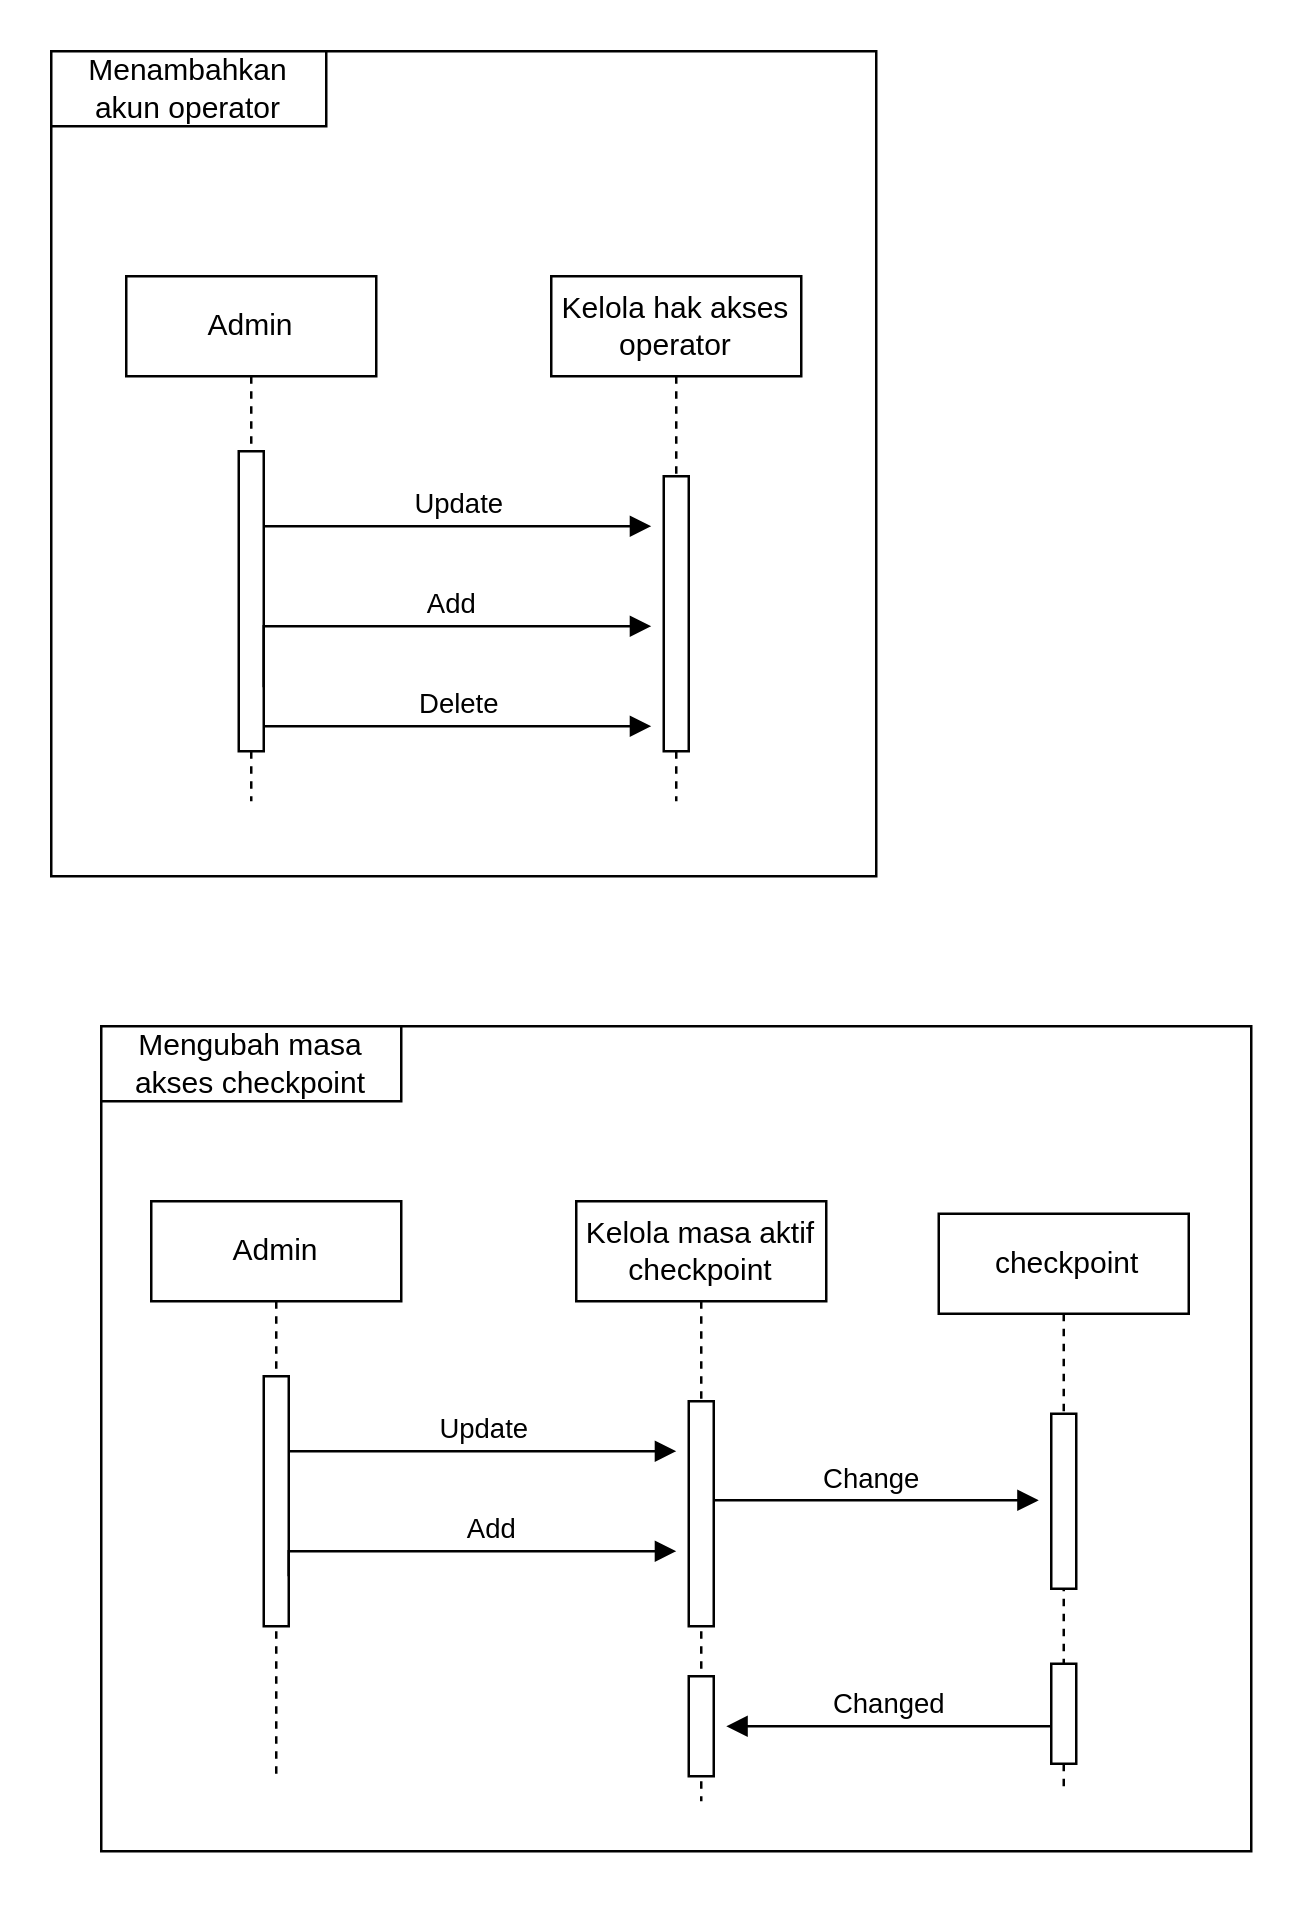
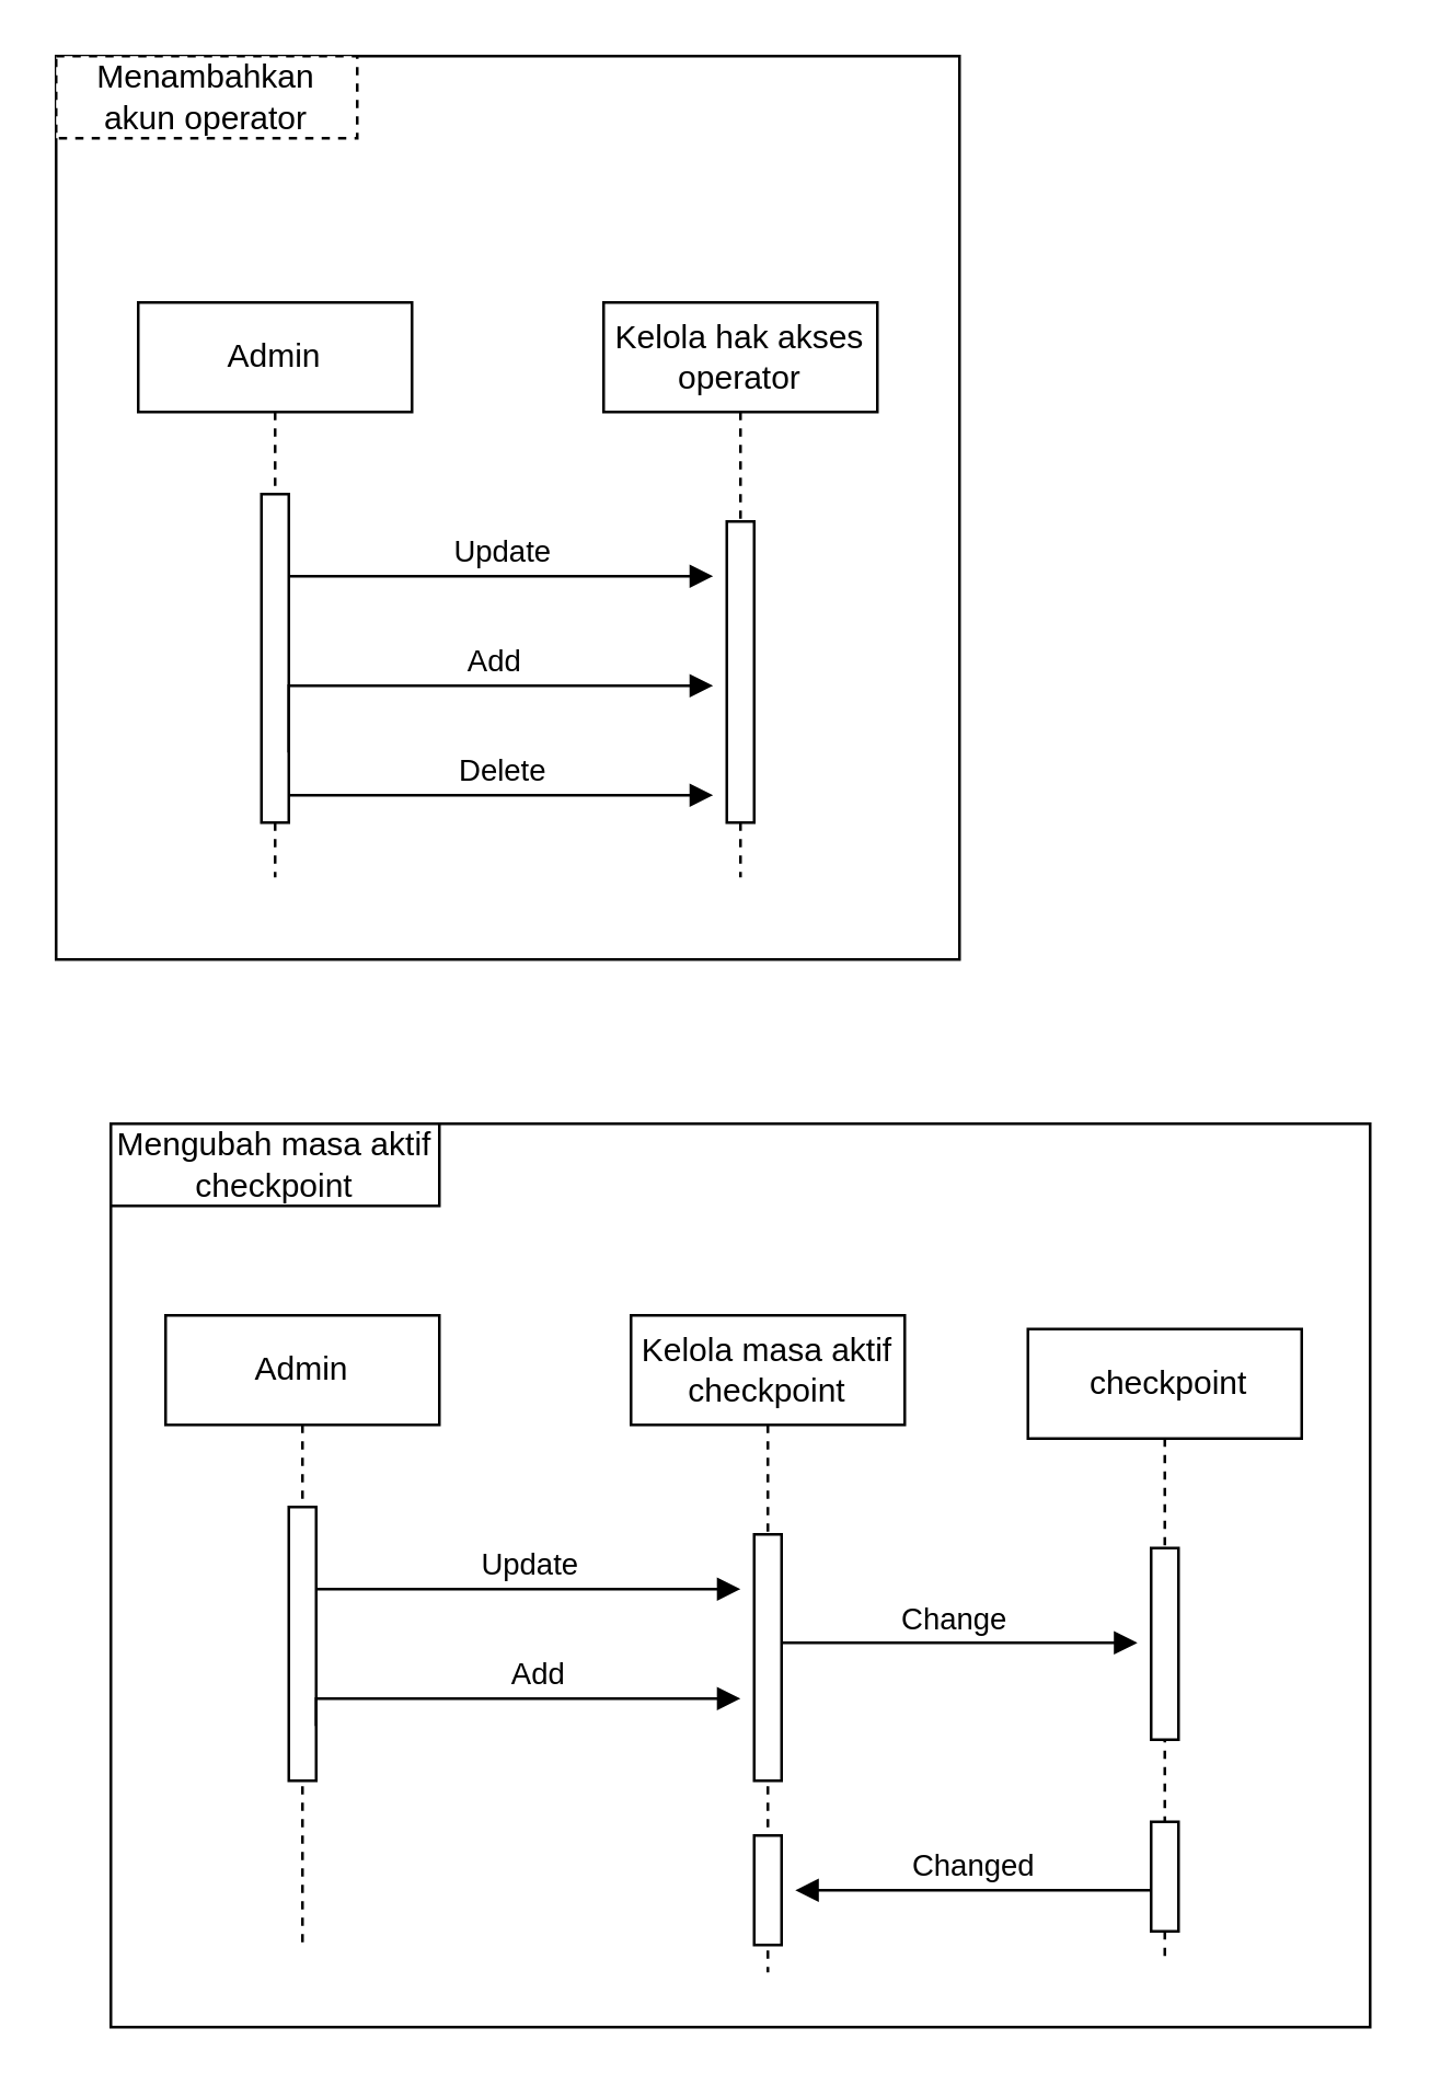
  <mxCell id="0" />
  <mxCell id="1" parent="0" />
  <mxCell id="2" value="Admin" style="shape=umlLifeline;perimeter=lifelinePerimeter;whiteSpace=wrap;html=1;container=0;dropTarget=0;collapsible=0;recursiveResize=0;outlineConnect=0;portConstraint=eastwest;newEdgeStyle={&quot;edgeStyle&quot;:&quot;elbowEdgeStyle&quot;,&quot;elbow&quot;:&quot;vertical&quot;,&quot;curved&quot;:0,&quot;rounded&quot;:0};" parent="1" vertex="1"><mxGeometry x="50" y="110" width="100" height="210" as="geometry" /></mxCell>
  <mxCell id="3" value="" style="html=1;points=[];perimeter=orthogonalPerimeter;outlineConnect=0;targetShapes=umlLifeline;portConstraint=eastwest;newEdgeStyle={&quot;edgeStyle&quot;:&quot;elbowEdgeStyle&quot;,&quot;elbow&quot;:&quot;vertical&quot;,&quot;curved&quot;:0,&quot;rounded&quot;:0};" parent="2" vertex="1"><mxGeometry x="45" y="70" width="10" height="120" as="geometry" /></mxCell>
  <mxCell id="4" value="Kelola hak akses operator" style="shape=umlLifeline;perimeter=lifelinePerimeter;whiteSpace=wrap;html=1;container=0;dropTarget=0;collapsible=0;recursiveResize=0;outlineConnect=0;portConstraint=eastwest;newEdgeStyle={&quot;edgeStyle&quot;:&quot;elbowEdgeStyle&quot;,&quot;elbow&quot;:&quot;vertical&quot;,&quot;curved&quot;:0,&quot;rounded&quot;:0};" parent="1" vertex="1"><mxGeometry x="220" y="110" width="100" height="210" as="geometry" /></mxCell>
  <mxCell id="5" value="" style="html=1;points=[];perimeter=orthogonalPerimeter;outlineConnect=0;targetShapes=umlLifeline;portConstraint=eastwest;newEdgeStyle={&quot;edgeStyle&quot;:&quot;elbowEdgeStyle&quot;,&quot;elbow&quot;:&quot;vertical&quot;,&quot;curved&quot;:0,&quot;rounded&quot;:0};" parent="4" vertex="1"><mxGeometry x="45" y="80" width="10" height="110" as="geometry" /></mxCell>
  <mxCell id="6" value="Update" style="html=1;verticalAlign=bottom;endArrow=block;edgeStyle=elbowEdgeStyle;elbow=vertical;curved=0;rounded=0;" parent="1" source="3" edge="1"><mxGeometry relative="1" as="geometry"><mxPoint x="-35" y="220" as="sourcePoint" /><Array as="points"><mxPoint x="130" y="210" /></Array><mxPoint x="260" y="210" as="targetPoint" /></mxGeometry></mxCell>
  <mxCell id="7" value="Add" style="html=1;verticalAlign=bottom;endArrow=block;edgeStyle=elbowEdgeStyle;elbow=vertical;curved=0;rounded=0;" parent="1" edge="1"><mxGeometry x="0.108" relative="1" as="geometry"><mxPoint x="105" y="274.44" as="sourcePoint" /><Array as="points"><mxPoint x="190" y="250" /></Array><mxPoint x="260" y="250" as="targetPoint" /><mxPoint as="offset" /></mxGeometry></mxCell>
  <mxCell id="8" value="Delete" style="html=1;verticalAlign=bottom;endArrow=block;edgeStyle=elbowEdgeStyle;elbow=vertical;curved=0;rounded=0;" edge="1" parent="1" source="3"><mxGeometry relative="1" as="geometry"><mxPoint x="110" y="290" as="sourcePoint" /><Array as="points" /><mxPoint x="260" y="290" as="targetPoint" /></mxGeometry></mxCell>
  <mxCell id="9" value="Admin" style="shape=umlLifeline;perimeter=lifelinePerimeter;whiteSpace=wrap;html=1;container=0;dropTarget=0;collapsible=0;recursiveResize=0;outlineConnect=0;portConstraint=eastwest;newEdgeStyle={&quot;edgeStyle&quot;:&quot;elbowEdgeStyle&quot;,&quot;elbow&quot;:&quot;vertical&quot;,&quot;curved&quot;:0,&quot;rounded&quot;:0};" vertex="1" parent="1"><mxGeometry x="60" y="480" width="100" height="230" as="geometry" /></mxCell>
  <mxCell id="10" value="" style="html=1;points=[];perimeter=orthogonalPerimeter;outlineConnect=0;targetShapes=umlLifeline;portConstraint=eastwest;newEdgeStyle={&quot;edgeStyle&quot;:&quot;elbowEdgeStyle&quot;,&quot;elbow&quot;:&quot;vertical&quot;,&quot;curved&quot;:0,&quot;rounded&quot;:0};" vertex="1" parent="9"><mxGeometry x="45" y="70" width="10" height="100" as="geometry" /></mxCell>
  <mxCell id="11" value="Kelola masa aktif checkpoint" style="shape=umlLifeline;perimeter=lifelinePerimeter;whiteSpace=wrap;html=1;container=0;dropTarget=0;collapsible=0;recursiveResize=0;outlineConnect=0;portConstraint=eastwest;newEdgeStyle={&quot;edgeStyle&quot;:&quot;elbowEdgeStyle&quot;,&quot;elbow&quot;:&quot;vertical&quot;,&quot;curved&quot;:0,&quot;rounded&quot;:0};" vertex="1" parent="1"><mxGeometry x="230" y="480" width="100" height="240" as="geometry" /></mxCell>
  <mxCell id="12" value="" style="html=1;points=[];perimeter=orthogonalPerimeter;outlineConnect=0;targetShapes=umlLifeline;portConstraint=eastwest;newEdgeStyle={&quot;edgeStyle&quot;:&quot;elbowEdgeStyle&quot;,&quot;elbow&quot;:&quot;vertical&quot;,&quot;curved&quot;:0,&quot;rounded&quot;:0};" vertex="1" parent="11"><mxGeometry x="45" y="80" width="10" height="90" as="geometry" /></mxCell>
  <mxCell id="13" value="" style="html=1;points=[];perimeter=orthogonalPerimeter;outlineConnect=0;targetShapes=umlLifeline;portConstraint=eastwest;newEdgeStyle={&quot;edgeStyle&quot;:&quot;elbowEdgeStyle&quot;,&quot;elbow&quot;:&quot;vertical&quot;,&quot;curved&quot;:0,&quot;rounded&quot;:0};" vertex="1" parent="11"><mxGeometry x="45" y="190" width="10" height="40" as="geometry" /></mxCell>
  <mxCell id="14" value="Update" style="html=1;verticalAlign=bottom;endArrow=block;edgeStyle=elbowEdgeStyle;elbow=vertical;curved=0;rounded=0;" edge="1" parent="1" source="10"><mxGeometry relative="1" as="geometry"><mxPoint x="-25" y="590" as="sourcePoint" /><Array as="points"><mxPoint x="140" y="580" /></Array><mxPoint x="270" y="580" as="targetPoint" /></mxGeometry></mxCell>
  <mxCell id="15" value="Add" style="html=1;verticalAlign=bottom;endArrow=block;edgeStyle=elbowEdgeStyle;elbow=vertical;curved=0;rounded=0;" edge="1" parent="1"><mxGeometry x="0.108" relative="1" as="geometry"><mxPoint x="115" y="630" as="sourcePoint" /><Array as="points"><mxPoint x="200" y="620" /></Array><mxPoint x="270" y="620" as="targetPoint" /><mxPoint as="offset" /></mxGeometry></mxCell>
  <mxCell id="16" value="" style="whiteSpace=wrap;html=1;aspect=fixed;fillColor=none;" vertex="1" parent="1"><mxGeometry x="20" y="20" width="330" height="330" as="geometry" /></mxCell>
- <mxCell id="17" value="Menambahkan akun operator" style="rounded=0;whiteSpace=wrap;html=1;" vertex="1" parent="1"><mxGeometry x="20" y="20" width="110" height="30" as="geometry" /></mxCell>
+ <mxCell id="17" value="Menambahkan akun operator" style="rounded=0;whiteSpace=wrap;html=1;dashed=1;" vertex="1" parent="1"><mxGeometry x="20" y="20" width="110" height="30" as="geometry" /></mxCell>
  <mxCell id="18" value="" style="rounded=0;whiteSpace=wrap;html=1;fillColor=none;" vertex="1" parent="1"><mxGeometry x="40" y="410" width="460" height="330" as="geometry" /></mxCell>
- <mxCell id="19" value="Mengubah masa akses checkpoint" style="rounded=0;whiteSpace=wrap;html=1;" vertex="1" parent="1"><mxGeometry x="40" y="410" width="120" height="30" as="geometry" /></mxCell>
+ <mxCell id="19" value="Mengubah masa aktif checkpoint" style="rounded=0;whiteSpace=wrap;html=1;" vertex="1" parent="1"><mxGeometry x="40" y="410" width="120" height="30" as="geometry" /></mxCell>
  <mxCell id="20" value="&amp;nbsp;checkpoint" style="shape=umlLifeline;perimeter=lifelinePerimeter;whiteSpace=wrap;html=1;container=0;dropTarget=0;collapsible=0;recursiveResize=0;outlineConnect=0;portConstraint=eastwest;newEdgeStyle={&quot;edgeStyle&quot;:&quot;elbowEdgeStyle&quot;,&quot;elbow&quot;:&quot;vertical&quot;,&quot;curved&quot;:0,&quot;rounded&quot;:0};" vertex="1" parent="1"><mxGeometry x="375" y="485" width="100" height="230" as="geometry" /></mxCell>
  <mxCell id="21" value="" style="html=1;points=[];perimeter=orthogonalPerimeter;outlineConnect=0;targetShapes=umlLifeline;portConstraint=eastwest;newEdgeStyle={&quot;edgeStyle&quot;:&quot;elbowEdgeStyle&quot;,&quot;elbow&quot;:&quot;vertical&quot;,&quot;curved&quot;:0,&quot;rounded&quot;:0};" vertex="1" parent="20"><mxGeometry x="45" y="80" width="10" height="70" as="geometry" /></mxCell>
  <mxCell id="22" value="" style="html=1;points=[];perimeter=orthogonalPerimeter;outlineConnect=0;targetShapes=umlLifeline;portConstraint=eastwest;newEdgeStyle={&quot;edgeStyle&quot;:&quot;elbowEdgeStyle&quot;,&quot;elbow&quot;:&quot;vertical&quot;,&quot;curved&quot;:0,&quot;rounded&quot;:0};" vertex="1" parent="20"><mxGeometry x="45" y="180" width="10" height="40" as="geometry" /></mxCell>
  <mxCell id="23" value="Change" style="html=1;verticalAlign=bottom;endArrow=block;edgeStyle=elbowEdgeStyle;elbow=vertical;curved=0;rounded=0;" edge="1" parent="1"><mxGeometry relative="1" as="geometry"><mxPoint x="290" y="599.62" as="sourcePoint" /><Array as="points"><mxPoint x="285" y="599.62" /></Array><mxPoint x="415" y="599.62" as="targetPoint" /></mxGeometry></mxCell>
  <mxCell id="24" value="Changed" style="html=1;verticalAlign=bottom;endArrow=block;edgeStyle=elbowEdgeStyle;elbow=vertical;curved=0;rounded=0;" edge="1" parent="1"><mxGeometry relative="1" as="geometry"><mxPoint x="420" y="690" as="sourcePoint" /><Array as="points"><mxPoint x="420" y="690" /></Array><mxPoint x="290" y="690.2" as="targetPoint" /></mxGeometry></mxCell>
  <mxCell id="25" style="edgeStyle=orthogonalEdgeStyle;rounded=0;orthogonalLoop=1;jettySize=auto;html=1;exitX=0.5;exitY=1;exitDx=0;exitDy=0;" edge="1" parent="1" source="18" target="18"><mxGeometry relative="1" as="geometry" /></mxCell>
